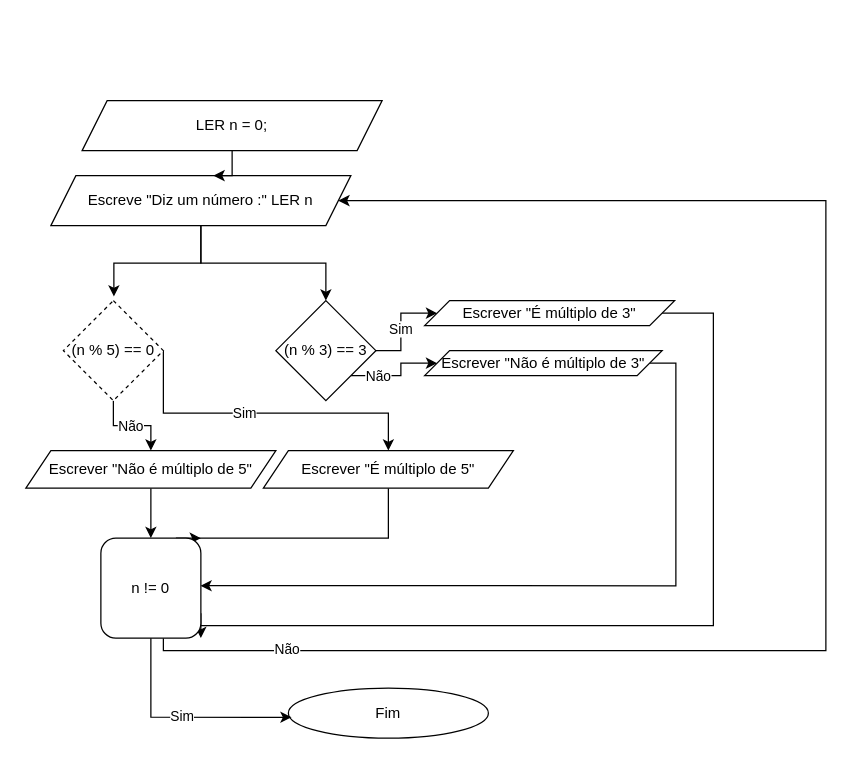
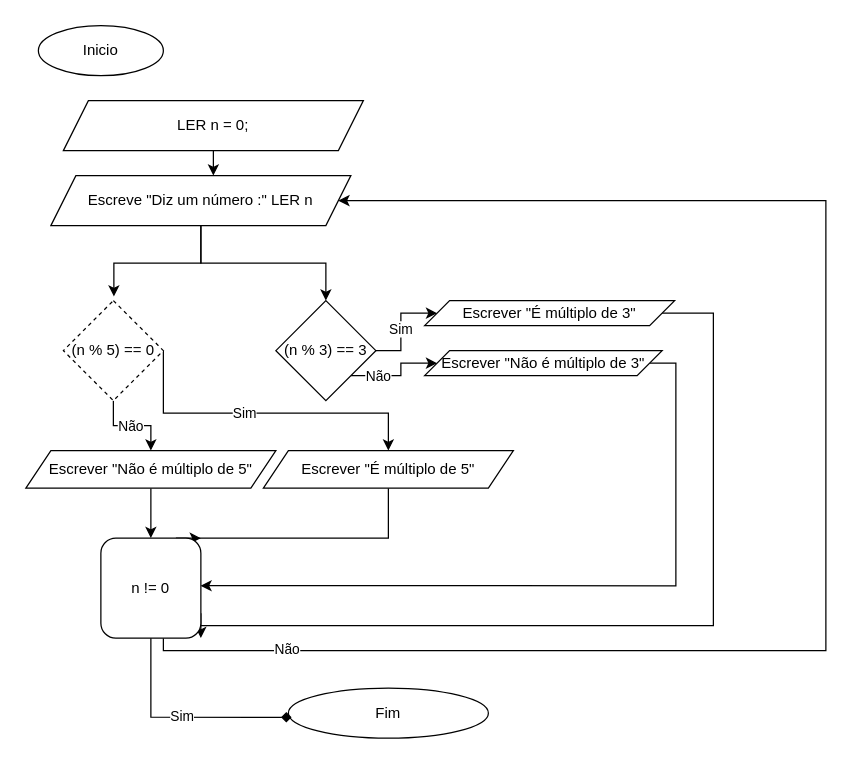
  <mxCell id="0" />
  <mxCell id="1" parent="0" />
+ <mxCell id="2" value="Inicio" style="ellipse;whiteSpace=wrap;html=1;" vertex="1" parent="1"><mxGeometry x="30" y="20" width="100" height="40" as="geometry" /></mxCell>
  <mxCell id="3" style="edgeStyle=orthogonalEdgeStyle;rounded=0;orthogonalLoop=1;jettySize=auto;html=1;entryX=0.5;entryY=0;entryDx=0;entryDy=0;" edge="1" parent="1" source="4" target="16"><mxGeometry relative="1" as="geometry"><Array as="points"><mxPoint x="160" y="210" /><mxPoint x="260" y="210" /></Array></mxGeometry></mxCell>
  <mxCell id="4" value="Escreve &quot;Diz um número :&quot; LER n" style="shape=parallelogram;perimeter=parallelogramPerimeter;whiteSpace=wrap;html=1;fixedSize=1;" vertex="1" parent="1"><mxGeometry x="40" y="140" width="240" height="40" as="geometry" /></mxCell>
- <mxCell id="5" value="LER n = 0;" style="shape=parallelogram;perimeter=parallelogramPerimeter;whiteSpace=wrap;html=1;fixedSize=1;" vertex="1" parent="1"><mxGeometry x="65" y="80" width="240" height="40" as="geometry" /></mxCell>
+ <mxCell id="5" value="LER n = 0;" style="shape=parallelogram;perimeter=parallelogramPerimeter;whiteSpace=wrap;html=1;fixedSize=1;" vertex="1" parent="1"><mxGeometry x="50" y="80" width="240" height="40" as="geometry" /></mxCell>
  <mxCell id="6" style="edgeStyle=orthogonalEdgeStyle;rounded=0;orthogonalLoop=1;jettySize=auto;html=1;entryX=0.542;entryY=0;entryDx=0;entryDy=0;entryPerimeter=0;" edge="1" parent="1" source="5" target="4"><mxGeometry relative="1" as="geometry" /></mxCell>
  <mxCell id="7" style="edgeStyle=orthogonalEdgeStyle;rounded=0;orthogonalLoop=1;jettySize=auto;html=1;entryX=0.5;entryY=0;entryDx=0;entryDy=0;" edge="1" parent="1" source="11" target="20"><mxGeometry relative="1" as="geometry" /></mxCell>
  <mxCell id="8" value="Não" style="edgeLabel;html=1;align=center;verticalAlign=middle;resizable=0;points=[];" vertex="1" connectable="0" parent="7"><mxGeometry x="-0.066" relative="1" as="geometry"><mxPoint as="offset" /></mxGeometry></mxCell>
  <mxCell id="9" style="edgeStyle=orthogonalEdgeStyle;rounded=0;orthogonalLoop=1;jettySize=auto;html=1;entryX=0.5;entryY=0;entryDx=0;entryDy=0;exitX=1;exitY=0.5;exitDx=0;exitDy=0;" edge="1" parent="1" source="11" target="18"><mxGeometry relative="1" as="geometry"><Array as="points"><mxPoint x="130" y="330" /><mxPoint x="310" y="330" /></Array></mxGeometry></mxCell>
  <mxCell id="10" value="Sim" style="edgeLabel;html=1;align=center;verticalAlign=middle;resizable=0;points=[];" vertex="1" connectable="0" parent="9"><mxGeometry x="-0.123" y="1" relative="1" as="geometry"><mxPoint as="offset" /></mxGeometry></mxCell>
  <mxCell id="11" value="(n % 5) == 0" style="rhombus;whiteSpace=wrap;html=1;dashed=1;" vertex="1" parent="1"><mxGeometry x="50" y="240" width="80" height="80" as="geometry" /></mxCell>
  <mxCell id="12" style="edgeStyle=orthogonalEdgeStyle;rounded=0;orthogonalLoop=1;jettySize=auto;html=1;entryX=0;entryY=0.5;entryDx=0;entryDy=0;" edge="1" parent="1" source="16" target="23"><mxGeometry relative="1" as="geometry" /></mxCell>
  <mxCell id="13" value="Sim" style="edgeLabel;html=1;align=center;verticalAlign=middle;resizable=0;points=[];" vertex="1" connectable="0" parent="12"><mxGeometry x="-0.044" y="1" relative="1" as="geometry"><mxPoint as="offset" /></mxGeometry></mxCell>
  <mxCell id="14" style="edgeStyle=orthogonalEdgeStyle;rounded=0;orthogonalLoop=1;jettySize=auto;html=1;exitX=1;exitY=1;exitDx=0;exitDy=0;entryX=0;entryY=0.5;entryDx=0;entryDy=0;" edge="1" parent="1" source="16" target="25"><mxGeometry relative="1" as="geometry" /></mxCell>
  <mxCell id="15" value="Não" style="edgeLabel;html=1;align=center;verticalAlign=middle;resizable=0;points=[];" vertex="1" connectable="0" parent="14"><mxGeometry x="-0.468" relative="1" as="geometry"><mxPoint as="offset" /></mxGeometry></mxCell>
  <mxCell id="16" value="(n % 3) == 3" style="rhombus;whiteSpace=wrap;html=1;" vertex="1" parent="1"><mxGeometry x="220" y="240" width="80" height="80" as="geometry" /></mxCell>
  <mxCell id="17" style="edgeStyle=orthogonalEdgeStyle;rounded=0;orthogonalLoop=1;jettySize=auto;html=1;entryX=1;entryY=0;entryDx=0;entryDy=0;" edge="1" parent="1" source="18" target="28"><mxGeometry relative="1" as="geometry"><mxPoint x="160" y="429" as="targetPoint" /><Array as="points"><mxPoint x="310" y="430" /><mxPoint x="140" y="430" /></Array></mxGeometry></mxCell>
  <mxCell id="18" value="Escrever &quot;É múltiplo de 5&quot;" style="shape=parallelogram;perimeter=parallelogramPerimeter;whiteSpace=wrap;html=1;fixedSize=1;" vertex="1" parent="1"><mxGeometry x="210" y="360" width="200" height="30" as="geometry" /></mxCell>
  <mxCell id="19" style="edgeStyle=orthogonalEdgeStyle;rounded=0;orthogonalLoop=1;jettySize=auto;html=1;exitX=0.5;exitY=1;exitDx=0;exitDy=0;" edge="1" parent="1" source="20" target="28"><mxGeometry relative="1" as="geometry"><mxPoint x="160" y="429" as="targetPoint" /></mxGeometry></mxCell>
  <mxCell id="20" value="Escrever &quot;Não é múltiplo de 5&quot;" style="shape=parallelogram;perimeter=parallelogramPerimeter;whiteSpace=wrap;html=1;fixedSize=1;" vertex="1" parent="1"><mxGeometry y="360" width="200" height="30" as="geometry" x="20" /></mxCell>
  <mxCell id="21" style="edgeStyle=orthogonalEdgeStyle;rounded=0;orthogonalLoop=1;jettySize=auto;html=1;entryX=0.505;entryY=-0.042;entryDx=0;entryDy=0;entryPerimeter=0;" edge="1" parent="1" source="4" target="11"><mxGeometry relative="1" as="geometry" /></mxCell>
  <mxCell id="22" style="edgeStyle=orthogonalEdgeStyle;rounded=0;orthogonalLoop=1;jettySize=auto;html=1;entryX=1;entryY=1;entryDx=0;entryDy=0;" edge="1" parent="1" source="23" target="28"><mxGeometry relative="1" as="geometry"><mxPoint x="160" y="470" as="targetPoint" /><Array as="points"><mxPoint x="570" y="250" /><mxPoint x="570" y="500" /><mxPoint x="160" y="500" /><mxPoint x="160" y="490" /></Array></mxGeometry></mxCell>
  <mxCell id="23" value="Escrever &quot;É múltiplo de 3&quot;" style="shape=parallelogram;perimeter=parallelogramPerimeter;whiteSpace=wrap;html=1;fixedSize=1;" vertex="1" parent="1"><mxGeometry x="339" y="240" width="200" height="20" as="geometry" /></mxCell>
  <mxCell id="24" style="edgeStyle=orthogonalEdgeStyle;rounded=0;orthogonalLoop=1;jettySize=auto;html=1;entryX=0.996;entryY=0.476;entryDx=0;entryDy=0;entryPerimeter=0;" edge="1" parent="1" source="25" target="28"><mxGeometry relative="1" as="geometry"><mxPoint x="210" y="449" as="targetPoint" /><Array as="points"><mxPoint x="540" y="290" /><mxPoint x="540" y="468" /></Array></mxGeometry></mxCell>
  <mxCell id="25" value="Escrever &quot;Não é múltiplo de 3&quot;" style="shape=parallelogram;perimeter=parallelogramPerimeter;whiteSpace=wrap;html=1;fixedSize=1;" vertex="1" parent="1"><mxGeometry x="339" y="280" width="190" height="20" as="geometry" /></mxCell>
  <mxCell id="26" style="edgeStyle=orthogonalEdgeStyle;rounded=0;orthogonalLoop=1;jettySize=auto;html=1;" edge="1" parent="1" source="28" target="4"><mxGeometry relative="1" as="geometry"><Array as="points"><mxPoint x="130" y="520" /><mxPoint x="660" y="520" /><mxPoint x="660" y="160" /></Array></mxGeometry></mxCell>
  <mxCell id="27" value="Não" style="edgeLabel;html=1;align=center;verticalAlign=middle;resizable=0;points=[];" vertex="1" connectable="0" parent="26"><mxGeometry x="-0.832" y="2" relative="1" as="geometry"><mxPoint as="offset" /></mxGeometry></mxCell>
  <mxCell id="28" value="n != 0" style="whiteSpace=wrap;html=1;rounded=1;" vertex="1" parent="1"><mxGeometry x="80" y="430" width="80" height="80" as="geometry" /></mxCell>
  <mxCell id="29" value="Fim" style="ellipse;whiteSpace=wrap;html=1;" vertex="1" parent="1"><mxGeometry x="230" y="550" width="160" height="40" as="geometry" /></mxCell>
- <mxCell id="30" style="edgeStyle=orthogonalEdgeStyle;rounded=0;orthogonalLoop=1;jettySize=auto;html=1;entryX=0.016;entryY=0.583;entryDx=0;entryDy=0;entryPerimeter=0;" edge="1" parent="1" source="28" target="29"><mxGeometry relative="1" as="geometry"><Array as="points"><mxPoint x="120" y="573" /></Array></mxGeometry></mxCell>
+ <mxCell id="30" style="edgeStyle=orthogonalEdgeStyle;rounded=0;orthogonalLoop=1;jettySize=auto;html=1;entryX=0.016;entryY=0.583;entryDx=0;entryDy=0;entryPerimeter=0;endArrow=diamond;" edge="1" parent="1" source="28" target="29"><mxGeometry relative="1" as="geometry"><Array as="points"><mxPoint x="120" y="573" /></Array></mxGeometry></mxCell>
  <mxCell id="31" value="Sim" style="edgeLabel;html=1;align=center;verticalAlign=middle;resizable=0;points=[];" vertex="1" connectable="0" parent="30"><mxGeometry x="0.0" y="1" relative="1" as="geometry"><mxPoint as="offset" /></mxGeometry></mxCell>
